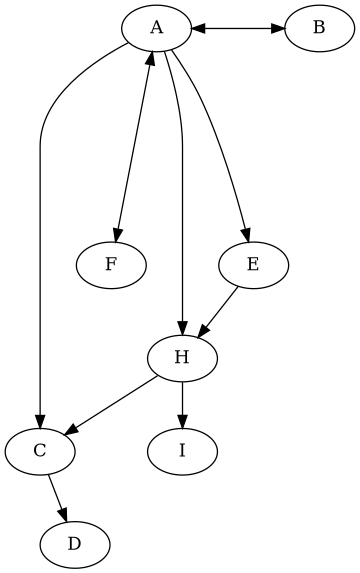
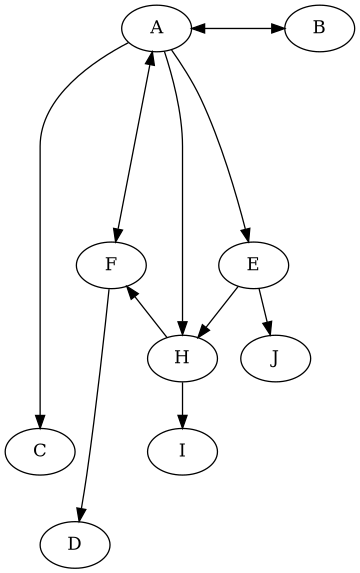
  digraph {
    A
    B
    E
    F
    C
    H
+   J
    D
    I
    subgraph sub_1 {
      rank=same
      A
      B
    }
    subgraph sub_2 {
      rank=same
      E
      F
    }
    A -> B [dir=both minlen=4.0]
    A -> E
    A -> F [dir=both minlen=4.0]
    A -> C
    A -> H
    E -> H
-   C -> D
-   H -> C
+   E -> J
+   F -> D
+   H -> F
    H -> I
  }
